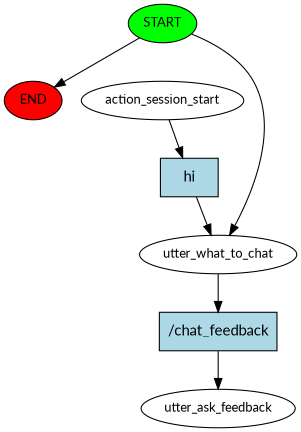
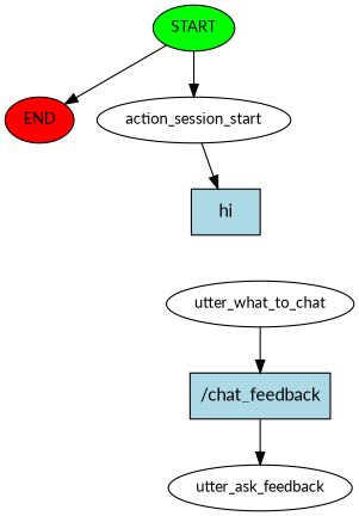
  digraph {
    fontname=Lato
    node [fontname=Lato fontsize=12 style=filled]
    edge [fontname=Lato]
    n1 [fillcolor=green label=START]
    n2 [fillcolor=red label=END]
    n3 [label=action_session_start style=""]
    n4 [fillcolor=lightblue label=hi shape=rect fontsize=""]
    n5 [label=utter_what_to_chat style=""]
    n6 [fillcolor=lightblue label="/chat_feedback" shape=rect fontsize=""]
    n7 [label=utter_ask_feedback style=""]
    n1 -> n2
-   n1 -> n5
+   n1 -> n3
    n3 -> n4
-   n4 -> n5
    n5 -> n6
    n6 -> n7
  }
